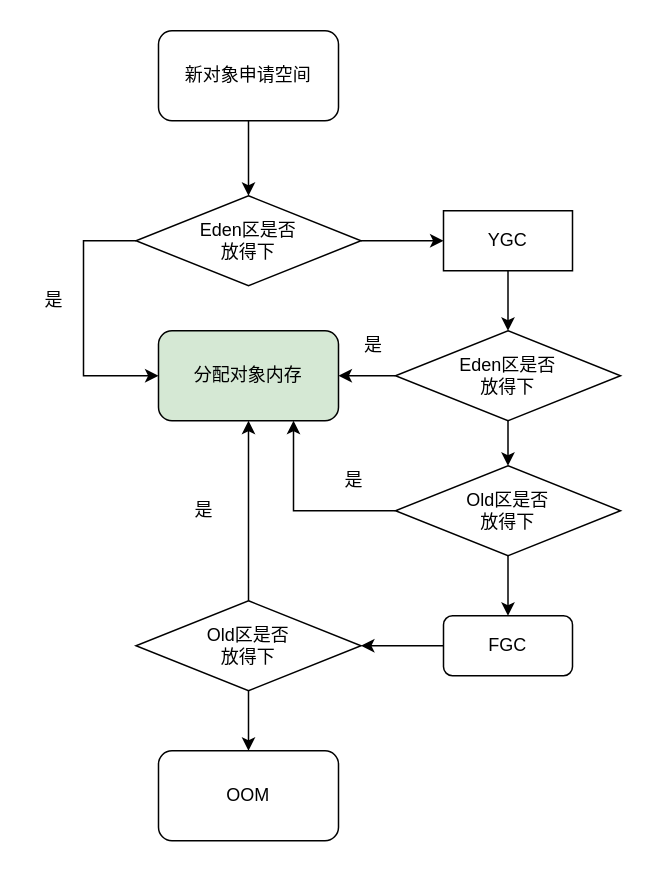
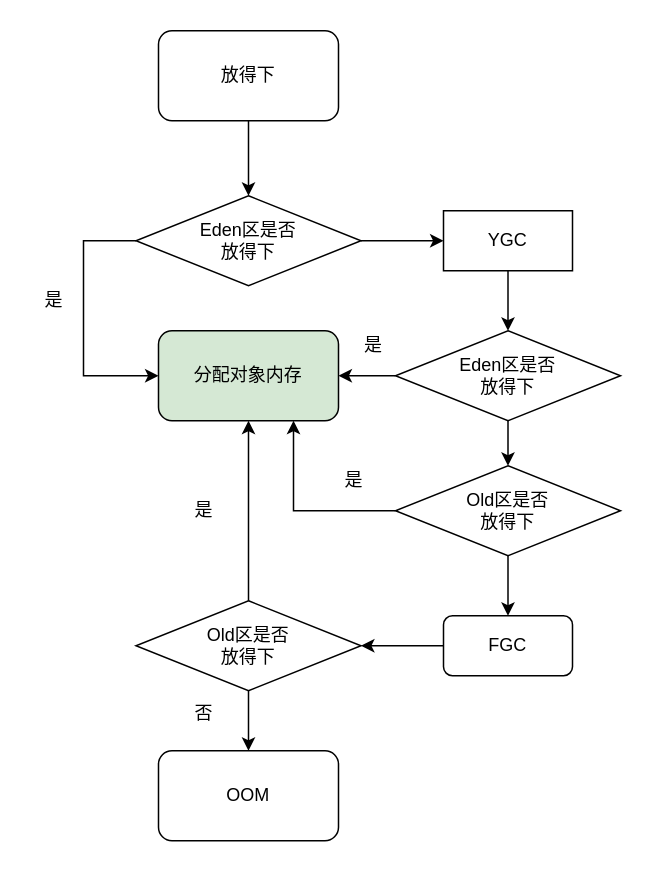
  <mxCell id="0" />
  <mxCell id="1" parent="0" />
  <mxCell id="2" value="" style="edgeStyle=orthogonalEdgeStyle;rounded=0;orthogonalLoop=1;jettySize=auto;html=1;" edge="1" parent="1" source="3" target="6"><mxGeometry relative="1" as="geometry" /></mxCell>
- <mxCell id="3" value="新对象申请空间" style="rounded=1;whiteSpace=wrap;html=1;" vertex="1" parent="1"><mxGeometry x="105" y="20" width="120" height="60" as="geometry" /></mxCell>
+ <mxCell id="3" value="放得下" style="rounded=1;whiteSpace=wrap;html=1;" vertex="1" parent="1"><mxGeometry x="105" y="20" width="120" height="60" as="geometry" /></mxCell>
  <mxCell id="4" value="" style="edgeStyle=orthogonalEdgeStyle;rounded=0;orthogonalLoop=1;jettySize=auto;html=1;" edge="1" parent="1" source="6" target="9"><mxGeometry relative="1" as="geometry" /></mxCell>
  <mxCell id="5" style="edgeStyle=orthogonalEdgeStyle;rounded=0;orthogonalLoop=1;jettySize=auto;html=1;exitX=0;exitY=0.5;exitDx=0;exitDy=0;entryX=0;entryY=0.5;entryDx=0;entryDy=0;" edge="1" parent="1" source="6" target="7"><mxGeometry relative="1" as="geometry"><Array as="points"><mxPoint x="55" y="160" /><mxPoint x="55" y="250" /></Array></mxGeometry></mxCell>
  <mxCell id="6" value="Eden区是否&lt;br&gt;放得下" style="rhombus;whiteSpace=wrap;html=1;" vertex="1" parent="1"><mxGeometry x="90" y="130" width="150" height="60" as="geometry" /></mxCell>
  <mxCell id="7" value="分配对象内存" style="rounded=1;whiteSpace=wrap;html=1;fillColor=#d5e8d4;" vertex="1" parent="1"><mxGeometry x="105" y="220" width="120" height="60" as="geometry" /></mxCell>
  <mxCell id="8" value="" style="edgeStyle=orthogonalEdgeStyle;rounded=0;orthogonalLoop=1;jettySize=auto;html=1;" edge="1" parent="1" source="9" target="12"><mxGeometry relative="1" as="geometry" /></mxCell>
  <mxCell id="9" value="YGC" style="whiteSpace=wrap;html=1;rounded=0;" vertex="1" parent="1"><mxGeometry x="295" y="140" width="86" height="40" as="geometry" /></mxCell>
  <mxCell id="10" value="" style="edgeStyle=orthogonalEdgeStyle;rounded=0;orthogonalLoop=1;jettySize=auto;html=1;" edge="1" parent="1" source="12" target="15"><mxGeometry relative="1" as="geometry" /></mxCell>
  <mxCell id="11" value="" style="edgeStyle=orthogonalEdgeStyle;rounded=0;orthogonalLoop=1;jettySize=auto;html=1;" edge="1" parent="1" source="12" target="7"><mxGeometry relative="1" as="geometry" /></mxCell>
  <mxCell id="12" value="Eden区是否&lt;br&gt;放得下" style="rhombus;whiteSpace=wrap;html=1;" vertex="1" parent="1"><mxGeometry x="263" y="220" width="150" height="60" as="geometry" /></mxCell>
  <mxCell id="13" value="" style="edgeStyle=orthogonalEdgeStyle;rounded=0;orthogonalLoop=1;jettySize=auto;html=1;" edge="1" parent="1" source="15" target="17"><mxGeometry relative="1" as="geometry" /></mxCell>
  <mxCell id="14" style="edgeStyle=orthogonalEdgeStyle;rounded=0;orthogonalLoop=1;jettySize=auto;html=1;exitX=0;exitY=0.5;exitDx=0;exitDy=0;entryX=0.75;entryY=1;entryDx=0;entryDy=0;" edge="1" parent="1" source="15" target="7"><mxGeometry relative="1" as="geometry" /></mxCell>
  <mxCell id="15" value="Old区是否&lt;br&gt;放得下" style="rhombus;whiteSpace=wrap;html=1;" vertex="1" parent="1"><mxGeometry x="263" y="310" width="150" height="60" as="geometry" /></mxCell>
  <mxCell id="16" value="" style="edgeStyle=orthogonalEdgeStyle;rounded=0;orthogonalLoop=1;jettySize=auto;html=1;" edge="1" parent="1" source="17" target="20"><mxGeometry relative="1" as="geometry" /></mxCell>
  <mxCell id="17" value="FGC" style="rounded=1;whiteSpace=wrap;html=1;" vertex="1" parent="1"><mxGeometry x="295" y="410" width="86" height="40" as="geometry" /></mxCell>
  <mxCell id="18" value="" style="edgeStyle=orthogonalEdgeStyle;rounded=0;orthogonalLoop=1;jettySize=auto;html=1;" edge="1" parent="1" source="20" target="21"><mxGeometry relative="1" as="geometry" /></mxCell>
  <mxCell id="19" style="edgeStyle=orthogonalEdgeStyle;rounded=0;orthogonalLoop=1;jettySize=auto;html=1;exitX=0.5;exitY=0;exitDx=0;exitDy=0;entryX=0.5;entryY=1;entryDx=0;entryDy=0;" edge="1" parent="1" source="20" target="7"><mxGeometry relative="1" as="geometry" /></mxCell>
  <mxCell id="20" value="Old区是否&lt;br&gt;放得下" style="rhombus;whiteSpace=wrap;html=1;" vertex="1" parent="1"><mxGeometry x="90" y="400" width="150" height="60" as="geometry" /></mxCell>
  <mxCell id="21" value="OOM" style="rounded=1;whiteSpace=wrap;html=1;" vertex="1" parent="1"><mxGeometry x="105" y="500" width="120" height="60" as="geometry" /></mxCell>
  <mxCell id="22" value="是" style="text;html=1;align=center;verticalAlign=middle;resizable=0;points=[];autosize=1;strokeColor=none;" vertex="1" parent="1"><mxGeometry x="233" y="220" width="30" height="20" as="geometry" /></mxCell>
  <mxCell id="23" value="是" style="text;html=1;align=center;verticalAlign=middle;resizable=0;points=[];autosize=1;strokeColor=none;" vertex="1" parent="1"><mxGeometry x="20" y="190" width="30" height="20" as="geometry" /></mxCell>
  <mxCell id="24" value="是" style="text;html=1;align=center;verticalAlign=middle;resizable=0;points=[];autosize=1;strokeColor=none;" vertex="1" parent="1"><mxGeometry x="220" y="310" width="30" height="20" as="geometry" /></mxCell>
  <mxCell id="25" value="是" style="text;html=1;align=center;verticalAlign=middle;resizable=0;points=[];autosize=1;strokeColor=none;" vertex="1" parent="1"><mxGeometry x="120" y="330" width="30" height="20" as="geometry" /></mxCell>
+ <mxCell id="26" value="否" style="text;html=1;align=center;verticalAlign=middle;resizable=0;points=[];autosize=1;strokeColor=none;" vertex="1" parent="1"><mxGeometry x="120" y="465" width="30" height="20" as="geometry" /></mxCell>
